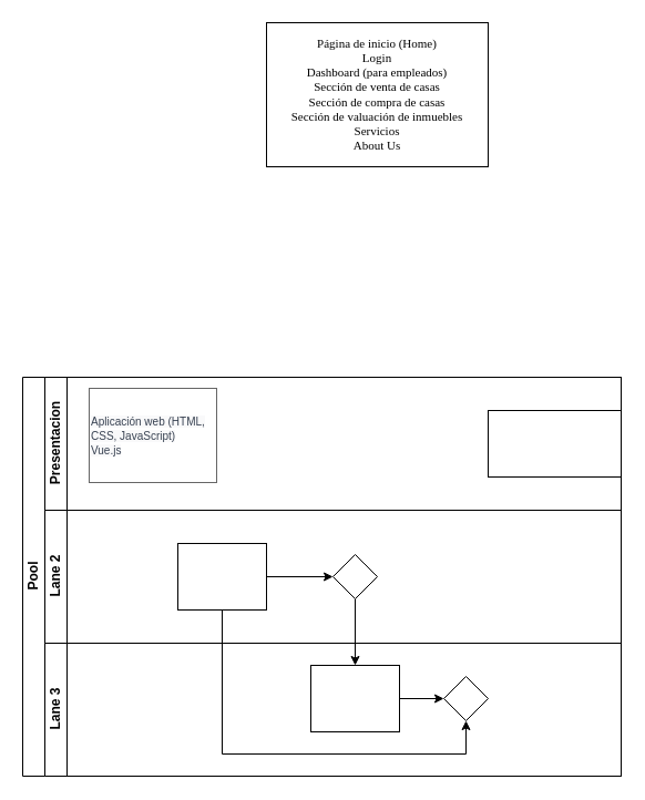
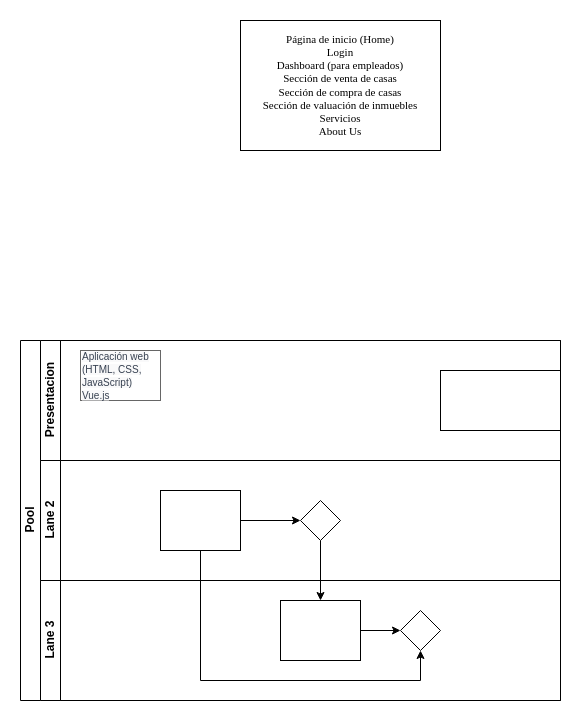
  <mxCell id="0" />
  <mxCell id="1" parent="0" />
  <mxCell id="2" value="Pool" style="swimlane;html=1;childLayout=stackLayout;resizeParent=1;resizeParentMax=0;horizontal=0;startSize=20;horizontalStack=0;" parent="1" vertex="1"><mxGeometry x="20" y="340" width="540" height="360" as="geometry" /></mxCell>
  <mxCell id="3" style="edgeStyle=orthogonalEdgeStyle;rounded=0;orthogonalLoop=1;jettySize=auto;html=1;endArrow=classic;endFill=1;" parent="2" source="11" target="14" edge="1"><mxGeometry relative="1" as="geometry" /></mxCell>
  <mxCell id="4" style="edgeStyle=orthogonalEdgeStyle;rounded=0;orthogonalLoop=1;jettySize=auto;html=1;endArrow=classic;endFill=1;" parent="2" source="10" target="15" edge="1"><mxGeometry relative="1" as="geometry"><Array as="points"><mxPoint x="180" y="340" /><mxPoint x="400" y="340" /></Array></mxGeometry></mxCell>
  <mxCell id="5" value="Presentacion" style="swimlane;html=1;startSize=20;horizontal=0;" parent="2" vertex="1"><mxGeometry x="20" width="520" height="120" as="geometry" /></mxCell>
- <mxCell id="6" value="&lt;p style=&quot;line-height: 100%;&quot;&gt;&lt;font style=&quot;font-size: 10px;&quot;&gt;&lt;span style=&quot;background-color: rgba(244, 244, 245, 0.5); color: rgb(55, 65, 81);&quot;&gt;Aplicación web (HTML, CSS, JavaScript)&lt;/span&gt;&lt;br&gt;&lt;span style=&quot;background-color: rgba(244, 244, 245, 0.5); color: rgb(55, 65, 81);&quot;&gt;Vue.js&lt;/span&gt;&lt;/font&gt;&lt;/p&gt;" style="rounded=0;whiteSpace=wrap;html=1;fontFamily=Helvetica;fontSize=12;fontColor=#000000;align=left;opacity=60;" parent="5" vertex="1"><mxGeometry x="40" y="10" width="115" height="85" as="geometry" /></mxCell>
+ <mxCell id="6" value="&lt;p style=&quot;line-height: 100%;&quot;&gt;&lt;font style=&quot;font-size: 10px;&quot;&gt;&lt;span style=&quot;background-color: rgba(244, 244, 245, 0.5); color: rgb(55, 65, 81);&quot;&gt;Aplicación web (HTML, CSS, JavaScript)&lt;/span&gt;&lt;br&gt;&lt;span style=&quot;background-color: rgba(244, 244, 245, 0.5); color: rgb(55, 65, 81);&quot;&gt;Vue.js&lt;/span&gt;&lt;/font&gt;&lt;/p&gt;" style="rounded=0;whiteSpace=wrap;html=1;fontFamily=Helvetica;fontSize=12;fontColor=#000000;align=left;opacity=60;" parent="5" vertex="1"><mxGeometry x="40" y="10" width="80" height="50" as="geometry" /></mxCell>
  <mxCell id="7" value="" style="whiteSpace=wrap;html=1;fontColor=#000000;rounded=0;" vertex="1" parent="5"><mxGeometry x="400" y="30" width="120" height="60" as="geometry" /></mxCell>
  <mxCell id="8" value="Lane 2" style="swimlane;html=1;startSize=20;horizontal=0;" parent="2" vertex="1"><mxGeometry x="20" y="120" width="520" height="120" as="geometry" /></mxCell>
  <mxCell id="9" value="" style="edgeStyle=orthogonalEdgeStyle;rounded=0;orthogonalLoop=1;jettySize=auto;html=1;endArrow=classic;endFill=1;" parent="8" source="10" target="11" edge="1"><mxGeometry relative="1" as="geometry" /></mxCell>
  <mxCell id="10" value="" style="rounded=0;whiteSpace=wrap;html=1;fontFamily=Helvetica;fontSize=12;fontColor=#000000;align=center;" parent="8" vertex="1"><mxGeometry x="120" y="30" width="80" height="60" as="geometry" /></mxCell>
  <mxCell id="11" value="" style="rhombus;whiteSpace=wrap;html=1;fontFamily=Helvetica;fontSize=12;fontColor=#000000;align=center;" parent="8" vertex="1"><mxGeometry x="260" y="40" width="40" height="40" as="geometry" /></mxCell>
  <mxCell id="12" value="Lane 3" style="swimlane;html=1;startSize=20;horizontal=0;" parent="2" vertex="1"><mxGeometry x="20" y="240" width="520" height="120" as="geometry" /></mxCell>
  <mxCell id="13" value="" style="edgeStyle=orthogonalEdgeStyle;rounded=0;orthogonalLoop=1;jettySize=auto;html=1;endArrow=classic;endFill=1;" parent="12" source="14" target="15" edge="1"><mxGeometry relative="1" as="geometry" /></mxCell>
  <mxCell id="14" value="" style="rounded=0;whiteSpace=wrap;html=1;fontFamily=Helvetica;fontSize=12;fontColor=#000000;align=center;" parent="12" vertex="1"><mxGeometry x="240" y="20" width="80" height="60" as="geometry" /></mxCell>
  <mxCell id="15" value="" style="rhombus;whiteSpace=wrap;html=1;fontFamily=Helvetica;fontSize=12;fontColor=#000000;align=center;" parent="12" vertex="1"><mxGeometry x="360" y="30" width="40" height="40" as="geometry" /></mxCell>
  <mxCell id="16" value="&lt;div style=&quot;font-size: 11px;&quot;&gt;&lt;font face=&quot;Times New Roman&quot; style=&quot;font-size: 11px;&quot;&gt;Página de inicio (Home)&lt;/font&gt;&lt;/div&gt;&lt;div style=&quot;font-size: 11px;&quot;&gt;&lt;font face=&quot;Times New Roman&quot; style=&quot;font-size: 11px;&quot;&gt;Login&lt;/font&gt;&lt;/div&gt;&lt;div style=&quot;font-size: 11px;&quot;&gt;&lt;font face=&quot;Times New Roman&quot; style=&quot;font-size: 11px;&quot;&gt;Dashboard (para empleados)&lt;/font&gt;&lt;/div&gt;&lt;div style=&quot;font-size: 11px;&quot;&gt;&lt;font face=&quot;Times New Roman&quot; style=&quot;font-size: 11px;&quot;&gt;Sección de venta de casas&lt;/font&gt;&lt;/div&gt;&lt;div style=&quot;font-size: 11px;&quot;&gt;&lt;font face=&quot;Times New Roman&quot; style=&quot;font-size: 11px;&quot;&gt;Sección de compra de casas&lt;/font&gt;&lt;/div&gt;&lt;div style=&quot;font-size: 11px;&quot;&gt;&lt;font face=&quot;Times New Roman&quot; style=&quot;font-size: 11px;&quot;&gt;Sección de valuación de inmuebles&lt;/font&gt;&lt;/div&gt;&lt;div style=&quot;font-size: 11px;&quot;&gt;&lt;font face=&quot;Times New Roman&quot; style=&quot;font-size: 11px;&quot;&gt;Servicios&lt;/font&gt;&lt;/div&gt;&lt;div style=&quot;font-size: 11px;&quot;&gt;&lt;font face=&quot;Times New Roman&quot; style=&quot;font-size: 11px;&quot;&gt;About Us&lt;/font&gt;&lt;/div&gt;" style="rounded=0;whiteSpace=wrap;html=1;fontFamily=Helvetica;fontSize=12;fontColor=#000000;align=center;" parent="1" vertex="1"><mxGeometry x="240" y="20" width="200" height="130" as="geometry" /></mxCell>
